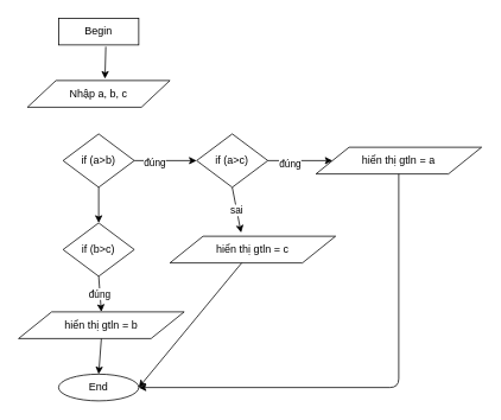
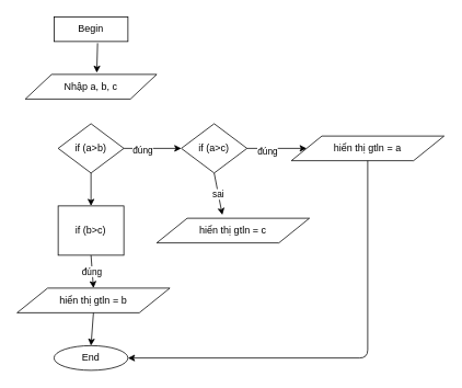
  <mxCell id="0" />
  <mxCell id="1" parent="0" />
  <mxCell id="2" value="Begin" style="whiteSpace=wrap;html=1;rounded=0;" vertex="1" parent="1"><mxGeometry x="65" y="20" width="90" height="30" as="geometry" /></mxCell>
  <mxCell id="3" value="Nhập a, b, c" style="shape=parallelogram;perimeter=parallelogramPerimeter;whiteSpace=wrap;html=1;" vertex="1" parent="1"><mxGeometry x="30" y="90" width="160" height="30" as="geometry" /></mxCell>
  <mxCell id="4" value="if (a&amp;gt;b)" style="rhombus;whiteSpace=wrap;html=1;" vertex="1" parent="1"><mxGeometry x="70" y="150" width="80" height="60" as="geometry" /></mxCell>
  <mxCell id="5" value="if (a&amp;gt;c)" style="rhombus;whiteSpace=wrap;html=1;" vertex="1" parent="1"><mxGeometry x="220" y="150" width="80" height="60" as="geometry" /></mxCell>
- <mxCell id="6" value="if (b&amp;gt;c)" style="rhombus;whiteSpace=wrap;html=1;" vertex="1" parent="1"><mxGeometry x="70" y="250" width="80" height="60" as="geometry" /></mxCell>
+ <mxCell id="6" value="if (b&amp;gt;c)" style="whiteSpace=wrap;html=1;rounded=0;" vertex="1" parent="1"><mxGeometry x="70" y="250" width="80" height="60" as="geometry" /></mxCell>
  <mxCell id="7" value="hiển thị gtln = a" style="shape=parallelogram;perimeter=parallelogramPerimeter;whiteSpace=wrap;html=1;" vertex="1" parent="1"><mxGeometry x="354" y="165" width="186" height="30" as="geometry" /></mxCell>
  <mxCell id="8" value="hiển thị gtln = c" style="shape=parallelogram;perimeter=parallelogramPerimeter;whiteSpace=wrap;html=1;" vertex="1" parent="1"><mxGeometry x="190" y="265" width="186" height="30" as="geometry" /></mxCell>
  <mxCell id="9" value="hiển thị gtln = b" style="shape=parallelogram;perimeter=parallelogramPerimeter;whiteSpace=wrap;html=1;" vertex="1" parent="1"><mxGeometry x="20" y="350" width="186" height="30" as="geometry" /></mxCell>
  <mxCell id="10" value="End" style="ellipse;whiteSpace=wrap;html=1;" vertex="1" parent="1"><mxGeometry x="65" y="420" width="90" height="30" as="geometry" /></mxCell>
  <mxCell id="11" value="" style="endArrow=classic;html=1;exitX=0.589;exitY=1.067;exitDx=0;exitDy=0;exitPerimeter=0;entryX=0.544;entryY=-0.067;entryDx=0;entryDy=0;entryPerimeter=0;" edge="1" parent="1" source="2" target="3"><mxGeometry width="50" height="50" relative="1" as="geometry"><mxPoint x="155" y="80" as="sourcePoint" /><mxPoint x="205" y="30" as="targetPoint" /></mxGeometry></mxCell>
  <mxCell id="12" value="" style="endArrow=classic;html=1;exitX=0.5;exitY=1;exitDx=0;exitDy=0;entryX=0.5;entryY=0;entryDx=0;entryDy=0;" edge="1" parent="1" source="4" target="6"><mxGeometry width="50" height="50" relative="1" as="geometry"><mxPoint x="100" y="250" as="sourcePoint" /><mxPoint x="150" y="200" as="targetPoint" /></mxGeometry></mxCell>
  <mxCell id="13" value="" style="endArrow=classic;html=1;exitX=1;exitY=0.5;exitDx=0;exitDy=0;" edge="1" parent="1" source="4" target="5"><mxGeometry width="50" height="50" relative="1" as="geometry"><mxPoint x="156" y="180" as="sourcePoint" /><mxPoint x="206" y="130" as="targetPoint" /></mxGeometry></mxCell>
  <mxCell id="14" value="đúng" style="edgeLabel;html=1;align=center;verticalAlign=middle;resizable=0;points=[];" vertex="1" connectable="0" parent="13"><mxGeometry x="-0.371" y="-1" relative="1" as="geometry"><mxPoint as="offset" /></mxGeometry></mxCell>
  <mxCell id="15" value="" style="endArrow=classic;html=1;exitX=1;exitY=0.5;exitDx=0;exitDy=0;entryX=0;entryY=0.5;entryDx=0;entryDy=0;" edge="1" parent="1" source="5" target="7"><mxGeometry width="50" height="50" relative="1" as="geometry"><mxPoint x="316" y="170" as="sourcePoint" /><mxPoint x="366" y="120" as="targetPoint" /></mxGeometry></mxCell>
  <mxCell id="16" value="đúng" style="edgeLabel;html=1;align=center;verticalAlign=middle;resizable=0;points=[];" vertex="1" connectable="0" parent="15"><mxGeometry x="-0.339" y="-3" relative="1" as="geometry"><mxPoint as="offset" /></mxGeometry></mxCell>
  <mxCell id="17" value="đúng" style="endArrow=classic;html=1;exitX=0.5;exitY=1;exitDx=0;exitDy=0;entryX=0.5;entryY=0;entryDx=0;entryDy=0;" edge="1" parent="1" source="6" target="9"><mxGeometry width="50" height="50" relative="1" as="geometry"><mxPoint x="120" y="340" as="sourcePoint" /><mxPoint x="170" y="290" as="targetPoint" /></mxGeometry></mxCell>
  <mxCell id="18" value="" style="endArrow=classic;html=1;exitX=0.5;exitY=1;exitDx=0;exitDy=0;entryX=0.5;entryY=0;entryDx=0;entryDy=0;" edge="1" parent="1" source="9" target="10"><mxGeometry width="50" height="50" relative="1" as="geometry"><mxPoint x="170" y="420" as="sourcePoint" /><mxPoint x="220" y="370" as="targetPoint" /></mxGeometry></mxCell>
  <mxCell id="19" value="sai" style="endArrow=classic;html=1;exitX=0.5;exitY=1;exitDx=0;exitDy=0;entryX=0.43;entryY=-0.133;entryDx=0;entryDy=0;entryPerimeter=0;" edge="1" parent="1" source="5" target="8"><mxGeometry width="50" height="50" relative="1" as="geometry"><mxPoint x="354" y="280" as="sourcePoint" /><mxPoint x="404" y="230" as="targetPoint" /></mxGeometry></mxCell>
  <mxCell id="20" value="" style="endArrow=classic;html=1;exitX=0.5;exitY=1;exitDx=0;exitDy=0;entryX=1;entryY=0.5;entryDx=0;entryDy=0;" edge="1" parent="1" source="7" target="10"><mxGeometry width="50" height="50" relative="1" as="geometry"><mxPoint x="330" y="280" as="sourcePoint" /><mxPoint x="380" y="230" as="targetPoint" /><Array as="points"><mxPoint x="447" y="435" /></Array></mxGeometry></mxCell>
- <mxCell id="21" value="" style="endArrow=classic;html=1;entryX=1;entryY=0.5;entryDx=0;entryDy=0;" edge="1" parent="1" source="8" target="10"><mxGeometry width="50" height="50" relative="1" as="geometry"><mxPoint x="330" y="280" as="sourcePoint" /><mxPoint x="380" y="230" as="targetPoint" /></mxGeometry></mxCell>
